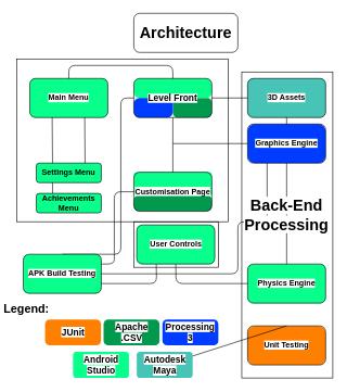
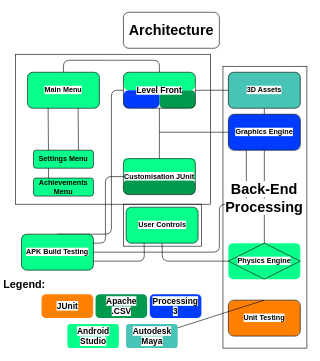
  <mxCell id="0" />
  <mxCell id="1" parent="0" />
  <mxCell id="2" value="" style="endArrow=none;html=1;strokeColor=#000000;entryX=0;entryY=0.5;entryDx=0;entryDy=0;" parent="1" target="24" edge="1"><mxGeometry width="50" height="50" relative="1" as="geometry"><mxPoint x="95" y="390" as="sourcePoint" /><mxPoint x="145" y="340" as="targetPoint" /><Array as="points"><mxPoint x="185" y="390" /><mxPoint x="185" y="150" /></Array></mxGeometry></mxCell>
  <mxCell id="3" value="" style="rounded=1;whiteSpace=wrap;html=1;strokeColor=none;fillColor=#08FF8C;arcSize=13;" parent="1" vertex="1"><mxGeometry x="55" y="296.5" width="100" height="30" as="geometry" /></mxCell>
  <mxCell id="4" value="" style="rounded=1;whiteSpace=wrap;html=1;strokeColor=none;fillColor=#08FF8C;arcSize=13;" parent="1" vertex="1"><mxGeometry x="55" y="250" width="100" height="30" as="geometry" /></mxCell>
  <mxCell id="5" value="" style="rounded=0;whiteSpace=wrap;html=1;strokeColor=#000000;fillColor=none;" parent="1" vertex="1"><mxGeometry x="205" y="340" width="130" height="70" as="geometry" /></mxCell>
  <mxCell id="6" value="" style="rounded=1;whiteSpace=wrap;html=1;strokeColor=none;fillColor=#00994D;arcSize=32;" parent="1" vertex="1"><mxGeometry x="205" y="299" width="120" height="25" as="geometry" /></mxCell>
  <mxCell id="7" value="" style="rounded=1;whiteSpace=wrap;html=1;strokeColor=none;fillColor=#FF8000;arcSize=18;" parent="1" vertex="1"><mxGeometry x="380" y="500" width="120" height="60" as="geometry" /></mxCell>
  <mxCell id="8" value="" style="rounded=1;whiteSpace=wrap;html=1;strokeColor=none;fillColor=#00994D;arcSize=23;" parent="1" vertex="1"><mxGeometry x="265" y="150" width="60" height="30" as="geometry" /></mxCell>
  <mxCell id="9" value="" style="rounded=1;whiteSpace=wrap;html=1;strokeColor=none;fillColor=#47c4b6;arcSize=13;" parent="1" vertex="1"><mxGeometry x="380" y="120" width="120" height="60" as="geometry" /></mxCell>
  <mxCell id="10" value="" style="rounded=1;whiteSpace=wrap;html=1;strokeColor=none;fillColor=#08FF8C;arcSize=13;" parent="1" vertex="1"><mxGeometry x="380" y="405" width="120" height="60" as="geometry" /></mxCell>
  <mxCell id="11" value="" style="rounded=1;whiteSpace=wrap;html=1;strokeColor=none;fillColor=#003CFF;arcSize=18;" parent="1" vertex="1"><mxGeometry x="380" y="190" width="120" height="60" as="geometry" /></mxCell>
  <mxCell id="12" value="" style="rounded=0;whiteSpace=wrap;html=1;strokeColor=#000000;fillColor=none;" parent="1" vertex="1"><mxGeometry x="25" y="90" width="325" height="250" as="geometry" /></mxCell>
  <mxCell id="13" value="" style="group" parent="1" vertex="1" connectable="0"><mxGeometry x="205" y="20" width="160" height="60" as="geometry" /></mxCell>
  <mxCell id="14" value="" style="rounded=1;whiteSpace=wrap;html=1;fillColor=none;strokeColor=#000000;" parent="13" vertex="1"><mxGeometry width="160" height="60" as="geometry" /></mxCell>
  <mxCell id="15" value="&lt;h1&gt;Architecture&lt;/h1&gt;" style="text;html=1;strokeColor=none;fillColor=none;align=center;verticalAlign=middle;whiteSpace=wrap;rounded=0;" parent="13" vertex="1"><mxGeometry x="60" y="20" width="40" height="20" as="geometry" /></mxCell>
  <mxCell id="16" value="" style="rounded=1;whiteSpace=wrap;html=1;strokeColor=none;fillColor=#08FF8C;arcSize=13;" parent="1" vertex="1"><mxGeometry x="205" y="264" width="120" height="36" as="geometry" /></mxCell>
  <mxCell id="17" value="" style="rounded=1;whiteSpace=wrap;html=1;strokeColor=none;fillColor=#08FF8C;arcSize=13;" parent="1" vertex="1"><mxGeometry x="209.5" y="345" width="120" height="60" as="geometry" /></mxCell>
  <mxCell id="18" value="" style="rounded=1;whiteSpace=wrap;html=1;strokeColor=none;fillColor=#08FF8C;arcSize=13;" parent="1" vertex="1"><mxGeometry x="45" y="120" width="120" height="60" as="geometry" /></mxCell>
  <mxCell id="19" value="" style="rounded=1;whiteSpace=wrap;html=1;strokeColor=none;fillColor=#08FF8C;arcSize=29;" parent="1" vertex="1"><mxGeometry x="205" y="120" width="120" height="30" as="geometry" /></mxCell>
  <mxCell id="20" value="" style="rounded=1;whiteSpace=wrap;html=1;strokeColor=none;fillColor=#003CFF;arcSize=29;" parent="1" vertex="1"><mxGeometry x="205" y="150" width="60" height="30" as="geometry" /></mxCell>
  <mxCell id="21" value="&lt;h4&gt;&lt;span style=&quot;background-color: rgb(255 , 255 , 255)&quot;&gt;Main Menu&lt;/span&gt;&lt;/h4&gt;" style="rounded=1;whiteSpace=wrap;html=1;strokeColor=#000000;fillColor=none;" parent="1" vertex="1"><mxGeometry x="45" y="120" width="120" height="60" as="geometry" /></mxCell>
  <mxCell id="22" value="&lt;h4&gt;&lt;span style=&quot;background-color: rgb(255 , 255 , 255)&quot;&gt;User Controls&lt;/span&gt;&lt;/h4&gt;" style="rounded=1;whiteSpace=wrap;html=1;strokeColor=#000000;fillColor=none;" parent="1" vertex="1"><mxGeometry x="209.5" y="345" width="120" height="60" as="geometry" /></mxCell>
- <mxCell id="23" value="&lt;h4&gt;&lt;span style=&quot;background-color: rgb(255 , 255 , 255)&quot;&gt;Customisation Page&lt;/span&gt;&lt;/h4&gt;" style="rounded=1;whiteSpace=wrap;html=1;strokeColor=#000000;fillColor=none;" parent="1" vertex="1"><mxGeometry x="205" y="264" width="120" height="60" as="geometry" /></mxCell>
+ <mxCell id="23" value="&lt;h4&gt;&lt;span style=&quot;background-color: rgb(255 , 255 , 255)&quot;&gt;Customisation JUnit&lt;/span&gt;&lt;/h4&gt;" style="rounded=1;whiteSpace=wrap;html=1;strokeColor=#000000;fillColor=none;" parent="1" vertex="1"><mxGeometry x="205" y="264" width="120" height="60" as="geometry" /></mxCell>
  <mxCell id="24" value="&lt;h4&gt;&lt;span style=&quot;background-color: rgb(255 , 255 , 255)&quot;&gt;&lt;font style=&quot;font-size: 14px&quot;&gt;Level Front&lt;/font&gt;&lt;/span&gt;&lt;/h4&gt;" style="rounded=1;whiteSpace=wrap;html=1;strokeColor=#000000;fillColor=none;" parent="1" vertex="1"><mxGeometry x="205" y="120" width="120" height="60" as="geometry" /></mxCell>
  <mxCell id="25" value="" style="endArrow=none;html=1;exitX=0.5;exitY=0;exitDx=0;exitDy=0;entryX=0.5;entryY=1;entryDx=0;entryDy=0;strokeColor=#000000;" parent="1" source="23" target="24" edge="1"><mxGeometry width="50" height="50" relative="1" as="geometry"><mxPoint x="295" y="220" as="sourcePoint" /><mxPoint x="345" y="170" as="targetPoint" /></mxGeometry></mxCell>
  <mxCell id="26" value="&lt;h4&gt;&lt;span style=&quot;background-color: rgb(255 , 255 , 255)&quot;&gt;Graphics Engine&lt;/span&gt;&lt;/h4&gt;" style="rounded=1;whiteSpace=wrap;html=1;strokeColor=#000000;fillColor=none;" parent="1" vertex="1"><mxGeometry x="380" y="190" width="120" height="60" as="geometry" /></mxCell>
- <mxCell id="27" value="&lt;h4&gt;&lt;span style=&quot;background-color: rgb(255 , 255 , 255)&quot;&gt;Physics Engine&lt;/span&gt;&lt;/h4&gt;" style="rounded=1;whiteSpace=wrap;html=1;strokeColor=#000000;fillColor=none;" parent="1" vertex="1"><mxGeometry x="380" y="405" width="120" height="60" as="geometry" /></mxCell>
+ <mxCell id="27" value="&lt;h4&gt;&lt;span style=&quot;background-color: rgb(255 , 255 , 255)&quot;&gt;Physics Engine&lt;/span&gt;&lt;/h4&gt;" style="rhombus;whiteSpace=wrap;html=1;strokeColor=#000000;fillColor=none;" parent="1" vertex="1"><mxGeometry x="380" y="405" width="120" height="60" as="geometry" /></mxCell>
  <mxCell id="28" value="&lt;h3&gt;&lt;span style=&quot;background-color: rgb(255 , 255 , 255)&quot;&gt;Processing 3&lt;/span&gt;&lt;/h3&gt;" style="rounded=1;whiteSpace=wrap;html=1;strokeColor=none;fillColor=#003CFF;arcSize=18;" parent="1" vertex="1"><mxGeometry x="249" y="490" width="86" height="40" as="geometry" /></mxCell>
  <mxCell id="29" value="" style="rounded=1;whiteSpace=wrap;html=1;strokeColor=none;fillColor=#08FF8C;arcSize=13;" parent="1" vertex="1"><mxGeometry x="35" y="390" width="120" height="60" as="geometry" /></mxCell>
  <mxCell id="30" value="&lt;h4&gt;&lt;span style=&quot;background-color: rgb(255 , 255 , 255)&quot;&gt;3D Assets&lt;/span&gt;&lt;/h4&gt;" style="rounded=1;whiteSpace=wrap;html=1;strokeColor=#000000;fillColor=none;" parent="1" vertex="1"><mxGeometry x="380" y="120" width="120" height="60" as="geometry" /></mxCell>
  <mxCell id="31" value="&lt;h3&gt;&lt;span style=&quot;background-color: rgb(255 , 255 , 255)&quot;&gt;Autodesk Maya&lt;/span&gt;&lt;/h3&gt;" style="rounded=1;whiteSpace=wrap;html=1;strokeColor=none;fillColor=#47c4b6;arcSize=13;" parent="1" vertex="1"><mxGeometry x="209.5" y="540" width="86" height="40" as="geometry" /></mxCell>
  <mxCell id="32" value="&lt;h4&gt;&lt;span style=&quot;background-color: rgb(255 , 255 , 255)&quot;&gt;Unit Testing&lt;/span&gt;&lt;/h4&gt;" style="rounded=1;whiteSpace=wrap;html=1;strokeColor=#000000;fillColor=none;" parent="1" vertex="1"><mxGeometry x="380" y="500" width="120" height="60" as="geometry" /></mxCell>
  <mxCell id="33" value="&lt;h3&gt;&lt;span style=&quot;background-color: rgb(255 , 255 , 255)&quot;&gt;Apache .CSV&lt;/span&gt;&lt;/h3&gt;" style="rounded=1;whiteSpace=wrap;html=1;strokeColor=none;fillColor=#00994D;arcSize=18;" parent="1" vertex="1"><mxGeometry x="158.5" y="490" width="86" height="40" as="geometry" /></mxCell>
  <mxCell id="34" value="&lt;h3&gt;&lt;span style=&quot;background-color: rgb(255 , 255 , 255)&quot;&gt;JUnit&lt;/span&gt;&lt;/h3&gt;" style="rounded=1;whiteSpace=wrap;html=1;strokeColor=none;fillColor=#FF8000;arcSize=18;" parent="1" vertex="1"><mxGeometry x="68.5" y="490" width="86" height="40" as="geometry" /></mxCell>
  <mxCell id="35" value="" style="endArrow=none;html=1;strokeColor=#000000;entryX=0;entryY=0.5;entryDx=0;entryDy=0;" parent="1" target="26" edge="1"><mxGeometry width="50" height="50" relative="1" as="geometry"><mxPoint x="265" y="220" as="sourcePoint" /><mxPoint x="555" y="330" as="targetPoint" /></mxGeometry></mxCell>
  <mxCell id="36" value="&lt;h4&gt;&lt;span style=&quot;background-color: rgb(255 , 255 , 255)&quot;&gt;APK Build Testing&lt;/span&gt;&lt;/h4&gt;" style="rounded=1;whiteSpace=wrap;html=1;strokeColor=#000000;fillColor=none;" parent="1" vertex="1"><mxGeometry x="35" y="390" width="120" height="60" as="geometry" /></mxCell>
  <mxCell id="37" value="&lt;h3&gt;&lt;span style=&quot;background-color: rgb(255 , 255 , 255)&quot;&gt;Android Studio&lt;/span&gt;&lt;/h3&gt;" style="rounded=1;whiteSpace=wrap;html=1;strokeColor=none;fillColor=#08FF8C;arcSize=13;" parent="1" vertex="1"><mxGeometry x="111.5" y="540" width="86" height="40" as="geometry" /></mxCell>
  <mxCell id="38" value="" style="endArrow=none;html=1;strokeColor=#000000;entryX=0;entryY=0.5;entryDx=0;entryDy=0;exitX=1;exitY=0.5;exitDx=0;exitDy=0;" parent="1" source="24" target="30" edge="1"><mxGeometry width="50" height="50" relative="1" as="geometry"><mxPoint x="405" y="240" as="sourcePoint" /><mxPoint x="455" y="190" as="targetPoint" /></mxGeometry></mxCell>
  <mxCell id="39" value="" style="endArrow=none;html=1;strokeColor=#000000;entryX=0.5;entryY=1;entryDx=0;entryDy=0;" parent="1" target="30" edge="1"><mxGeometry width="50" height="50" relative="1" as="geometry"><mxPoint x="440" y="190" as="sourcePoint" /><mxPoint x="470" y="230" as="targetPoint" /></mxGeometry></mxCell>
  <mxCell id="40" value="" style="endArrow=none;html=1;strokeColor=#000000;entryX=0.5;entryY=1;entryDx=0;entryDy=0;exitX=0;exitY=0.5;exitDx=0;exitDy=0;" parent="1" source="27" target="22" edge="1"><mxGeometry width="50" height="50" relative="1" as="geometry"><mxPoint x="295" y="470" as="sourcePoint" /><mxPoint x="395" y="450" as="targetPoint" /><Array as="points"><mxPoint x="270" y="435" /></Array></mxGeometry></mxCell>
  <mxCell id="41" value="" style="endArrow=none;html=1;strokeColor=#000000;exitX=0.5;exitY=0;exitDx=0;exitDy=0;" parent="1" source="32" target="31" edge="1"><mxGeometry width="50" height="50" relative="1" as="geometry"><mxPoint x="255" y="580" as="sourcePoint" /><mxPoint x="305" y="530" as="targetPoint" /></mxGeometry></mxCell>
  <mxCell id="42" value="" style="endArrow=none;html=1;strokeColor=#000000;exitX=0.5;exitY=0;exitDx=0;exitDy=0;entryX=0.5;entryY=1;entryDx=0;entryDy=0;" parent="1" source="27" target="26" edge="1"><mxGeometry width="50" height="50" relative="1" as="geometry"><mxPoint x="435" y="420" as="sourcePoint" /><mxPoint x="485" y="370" as="targetPoint" /><Array as="points" /></mxGeometry></mxCell>
  <mxCell id="43" value="&lt;h4&gt;Achievements Menu&lt;/h4&gt;" style="rounded=1;whiteSpace=wrap;html=1;strokeColor=#000000;fillColor=none;" parent="1" vertex="1"><mxGeometry x="55" y="296.5" width="100" height="30" as="geometry" /></mxCell>
  <mxCell id="44" value="&lt;h4&gt;Settings Menu&lt;/h4&gt;" style="rounded=1;whiteSpace=wrap;html=1;strokeColor=#000000;fillColor=none;" parent="1" vertex="1"><mxGeometry x="55" y="250" width="100" height="30" as="geometry" /></mxCell>
  <mxCell id="45" value="" style="endArrow=none;html=1;strokeColor=#000000;exitX=0.25;exitY=0;exitDx=0;exitDy=0;entryX=0.287;entryY=0.997;entryDx=0;entryDy=0;entryPerimeter=0;" parent="1" source="44" target="21" edge="1"><mxGeometry width="50" height="50" relative="1" as="geometry"><mxPoint x="80" y="245" as="sourcePoint" /><mxPoint x="130" y="195" as="targetPoint" /></mxGeometry></mxCell>
  <mxCell id="46" value="" style="endArrow=none;html=1;strokeColor=#000000;exitX=0.25;exitY=0;exitDx=0;exitDy=0;entryX=0.25;entryY=1;entryDx=0;entryDy=0;" parent="1" source="43" target="44" edge="1"><mxGeometry width="50" height="50" relative="1" as="geometry"><mxPoint x="70" y="296.5" as="sourcePoint" /><mxPoint x="120" y="246.5" as="targetPoint" /></mxGeometry></mxCell>
  <mxCell id="47" value="" style="endArrow=none;html=1;strokeColor=#000000;exitX=0.75;exitY=0;exitDx=0;exitDy=0;entryX=0.704;entryY=0.998;entryDx=0;entryDy=0;entryPerimeter=0;" parent="1" source="44" target="21" edge="1"><mxGeometry width="50" height="50" relative="1" as="geometry"><mxPoint x="135" y="250" as="sourcePoint" /><mxPoint x="136.36" y="179.88" as="targetPoint" /></mxGeometry></mxCell>
  <mxCell id="48" value="" style="endArrow=none;html=1;strokeColor=#000000;entryX=0;entryY=0.5;entryDx=0;entryDy=0;exitX=1;exitY=0.25;exitDx=0;exitDy=0;" parent="1" source="36" target="23" edge="1"><mxGeometry width="50" height="50" relative="1" as="geometry"><mxPoint x="155" y="390" as="sourcePoint" /><mxPoint x="135" y="340" as="targetPoint" /><Array as="points"><mxPoint x="175" y="405" /><mxPoint x="175" y="390" /><mxPoint x="175" y="294" /></Array></mxGeometry></mxCell>
  <mxCell id="49" value="" style="endArrow=none;html=1;strokeColor=#000000;exitX=1;exitY=0.75;exitDx=0;exitDy=0;entryX=0.25;entryY=1;entryDx=0;entryDy=0;" parent="1" source="36" target="22" edge="1"><mxGeometry width="50" height="50" relative="1" as="geometry"><mxPoint x="205" y="430" as="sourcePoint" /><mxPoint x="255" y="380" as="targetPoint" /><Array as="points"><mxPoint x="240" y="435" /></Array></mxGeometry></mxCell>
  <mxCell id="50" value="" style="endArrow=none;html=1;strokeColor=#000000;entryX=0.25;entryY=1;entryDx=0;entryDy=0;" parent="1" target="26" edge="1"><mxGeometry width="50" height="50" relative="1" as="geometry"><mxPoint x="155" y="420" as="sourcePoint" /><mxPoint x="405" y="420" as="targetPoint" /><Array as="points"><mxPoint x="365" y="420" /><mxPoint x="365" y="340" /><mxPoint x="410" y="340" /></Array></mxGeometry></mxCell>
  <mxCell id="51" value="" style="endArrow=none;html=1;strokeColor=#000000;exitX=0.5;exitY=0;exitDx=0;exitDy=0;entryX=0.5;entryY=0;entryDx=0;entryDy=0;" parent="1" source="21" target="24" edge="1"><mxGeometry width="50" height="50" relative="1" as="geometry"><mxPoint x="170" y="120" as="sourcePoint" /><mxPoint x="220" y="70" as="targetPoint" /><Array as="points"><mxPoint x="105" y="100" /><mxPoint x="185" y="100" /><mxPoint x="265" y="100" /></Array></mxGeometry></mxCell>
  <mxCell id="52" value="" style="rounded=0;whiteSpace=wrap;html=1;strokeColor=#000000;fillColor=none;" parent="1" vertex="1"><mxGeometry x="371" y="110" width="140" height="470" as="geometry" /></mxCell>
  <mxCell id="53" value="&lt;h1&gt;&lt;span style=&quot;background-color: rgb(255 , 255 , 255)&quot;&gt;Back-End Processing&lt;/span&gt;&lt;/h1&gt;" style="text;html=1;strokeColor=none;fillColor=none;align=center;verticalAlign=middle;whiteSpace=wrap;rounded=0;" parent="1" vertex="1"><mxGeometry x="420" y="320" width="40" height="20" as="geometry" /></mxCell>
  <mxCell id="54" value="&lt;h2&gt;Legend:&lt;/h2&gt;" style="text;html=1;strokeColor=none;fillColor=none;align=center;verticalAlign=middle;whiteSpace=wrap;rounded=0;" parent="1" vertex="1"><mxGeometry x="20" y="465" width="40" height="20" as="geometry" /></mxCell>
